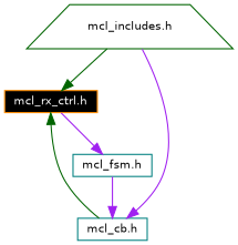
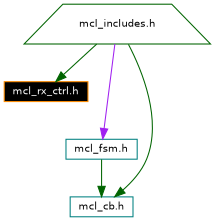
  digraph {
    node [color=teal fontname=Helvetica fontsize=10 shape=box]
    edge [color=darkgreen fontname=Helvetica fontsize=10 labelfontname=Helvetica labelfontsize=10 style=solid]
    n1 [color=darkorange fillcolor=black fontcolor=white height=0.2 label="mcl_rx_ctrl.h" style=filled width=0.4]
    n2 [height=0.2 label="mcl_cb.h" width=0.4]
    n3 [height=0.2 label="mcl_fsm.h" width=0.4]
    n4 [color=darkgreen height=0.2 label="mcl_includes.h" shape=trapezium width=0.4]
-   n2 -> n1
-   n3 -> n2 [color=purple]
+   n3 -> n2
    n4 -> n1
-   n4 -> n2 [color=purple]
-   n1 -> n3 [color=purple]
+   n4 -> n2
+   n4 -> n3 [color=purple]
  }
